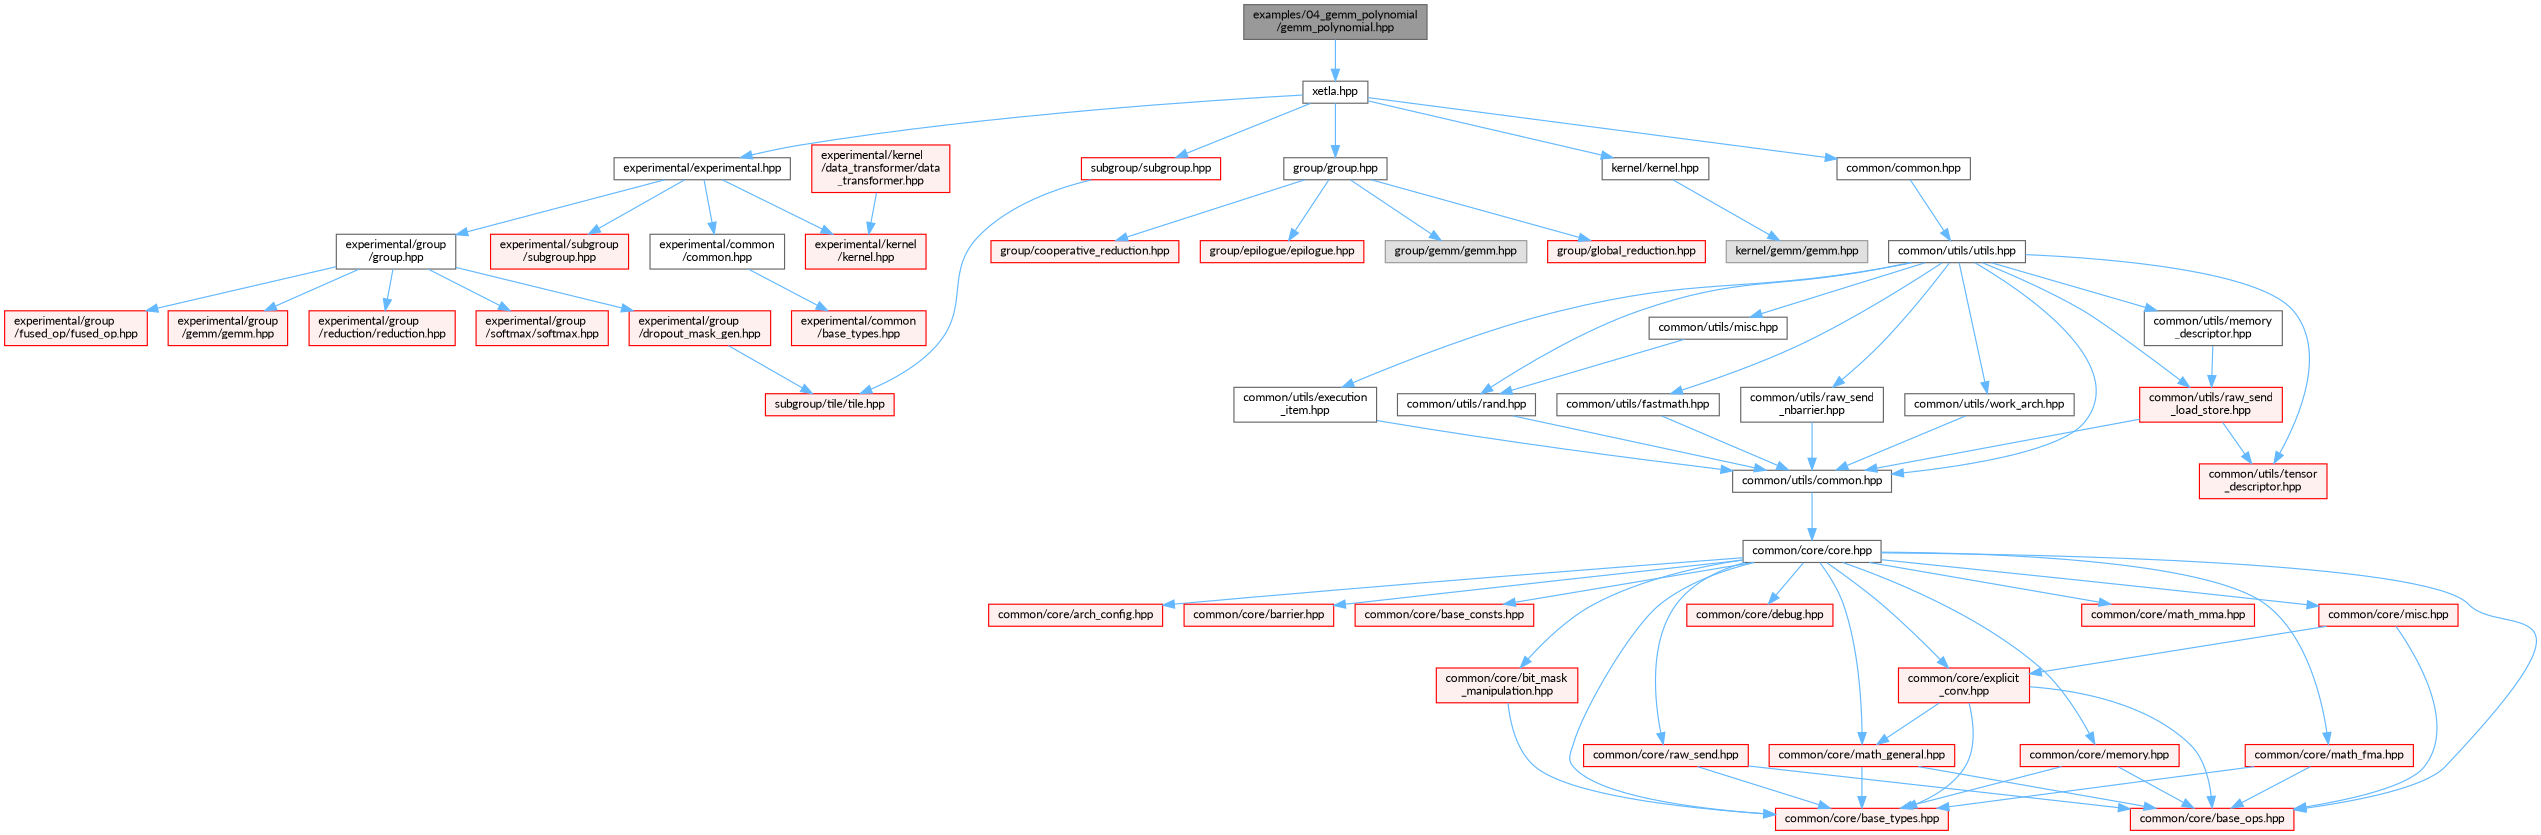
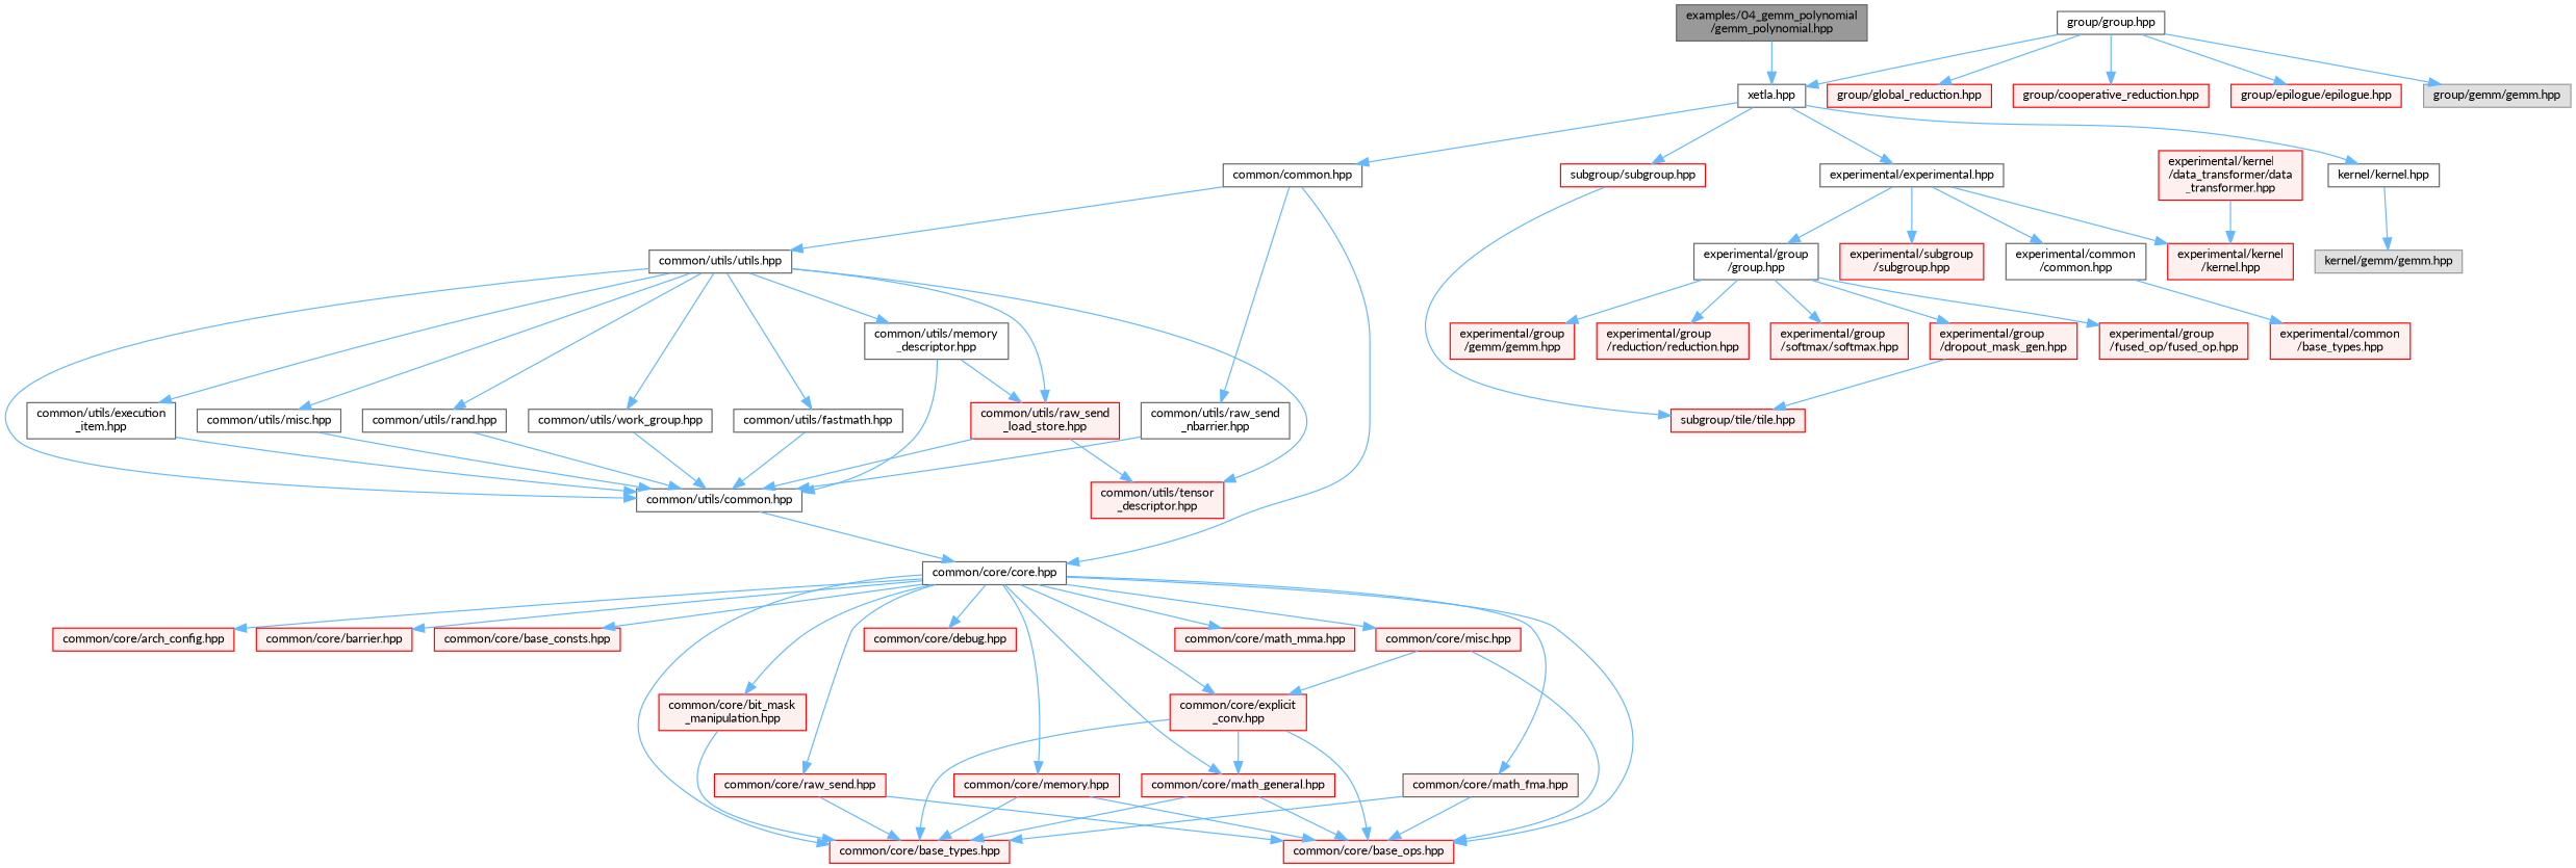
  digraph {
    fontname=Lato
    node [color=red fillcolor="#FFF0F0" fontname=Lato fontsize=10 shape=box style=filled]
    edge [color=steelblue1 fontname=Lato fontsize=10 labelfontname=Helvetica labelfontsize=10 style=solid]
    n1 [color=gray40 fillcolor=grey60 fontcolor=black height=0.2 label="examples/04_gemm_polynomial\l/gemm_polynomial.hpp" width=0.4]
    n2 [color=grey40 fillcolor=white height=0.2 label="xetla.hpp" width=0.4]
    n3 [color=grey40 fillcolor=white height=0.2 label="common/common.hpp" width=0.4]
    n4 [color=grey40 fillcolor=white height=0.2 label="experimental/experimental.hpp" width=0.4]
    n5 [color=grey40 fillcolor=white height=0.2 label="group/group.hpp" width=0.4]
    n6 [color=grey40 fillcolor=white height=0.2 label="kernel/kernel.hpp" width=0.4]
    n7 [fillcolor=white height=0.2 label="subgroup/subgroup.hpp" width=0.4]
    n8 [color=grey40 fillcolor=white height=0.2 label="common/core/core.hpp" width=0.4]
    n9 [color=grey40 fillcolor=white height=0.2 label="common/utils/utils.hpp" width=0.4]
    n10 [color=grey40 fillcolor=white height=0.2 label="experimental/common\l/common.hpp" width=0.4]
    n11 [color=grey40 fillcolor=white height=0.2 label="experimental/group\l/group.hpp" width=0.4]
    n12 [height=0.2 label="experimental/kernel\l/kernel.hpp" width=0.4]
    n13 [height=0.2 label="experimental/subgroup\l/subgroup.hpp" width=0.4]
    n14 [height=0.2 label="group/cooperative_reduction.hpp" width=0.4]
    n15 [height=0.2 label="group/epilogue/epilogue.hpp" width=0.4]
    n16 [color=grey60 fillcolor="#E0E0E0" height=0.2 label="group/gemm/gemm.hpp" width=0.4]
    n17 [height=0.2 label="group/global_reduction.hpp" width=0.4]
    n18 [color=grey60 fillcolor="#E0E0E0" height=0.2 label="kernel/gemm/gemm.hpp" width=0.4]
    n19 [height=0.2 label="subgroup/tile/tile.hpp" width=0.4]
    n20 [height=0.2 label="common/core/arch_config.hpp" width=0.4]
    n21 [height=0.2 label="common/core/barrier.hpp" width=0.4]
    n22 [height=0.2 label="common/core/base_consts.hpp" width=0.4]
    n23 [height=0.2 label="common/core/base_ops.hpp" width=0.4]
    n24 [height=0.2 label="common/core/base_types.hpp" width=0.4]
    n25 [height=0.2 label="common/core/bit_mask\l_manipulation.hpp" width=0.4]
    n26 [height=0.2 label="common/core/debug.hpp" width=0.4]
    n27 [height=0.2 label="common/core/explicit\l_conv.hpp" width=0.4]
    n28 [height=0.2 label="common/core/math_general.hpp" width=0.4]
-   n29 [height=0.2 label="common/core/math_fma.hpp" width=0.4]
+   n29 [color=grey40 height=0.2 label="common/core/math_fma.hpp" width=0.4]
    n30 [height=0.2 label="common/core/math_mma.hpp" width=0.4]
    n31 [height=0.2 label="common/core/memory.hpp" width=0.4]
    n32 [height=0.2 label="common/core/misc.hpp" width=0.4]
    n33 [height=0.2 label="common/core/raw_send.hpp" width=0.4]
    n34 [color=grey40 fillcolor=white height=0.2 label="common/utils/common.hpp" width=0.4]
    n35 [color=grey40 fillcolor=white height=0.2 label="common/utils/execution\l_item.hpp" width=0.4]
    n36 [color=grey40 fillcolor=white height=0.2 label="common/utils/fastmath.hpp" width=0.4]
    n37 [color=grey40 fillcolor=white height=0.2 label="common/utils/memory\l_descriptor.hpp" width=0.4]
    n38 [height=0.2 label="common/utils/raw_send\l_load_store.hpp" width=0.4]
    n39 [height=0.2 label="common/utils/tensor\l_descriptor.hpp" width=0.4]
    n40 [color=grey40 fillcolor=white height=0.2 label="common/utils/misc.hpp" width=0.4]
    n41 [color=grey40 fillcolor=white height=0.2 label="common/utils/rand.hpp" width=0.4]
    n42 [color=grey40 fillcolor=white height=0.2 label="common/utils/raw_send\l_nbarrier.hpp" width=0.4]
-   n43 [color=grey40 fillcolor=white height=0.2 label="common/utils/work_arch.hpp" width=0.4]
+   n43 [color=grey40 fillcolor=white height=0.2 label="common/utils/work_group.hpp" width=0.4]
    n44 [height=0.2 label="experimental/common\l/base_types.hpp" width=0.4]
    n45 [height=0.2 label="experimental/group\l/dropout_mask_gen.hpp" width=0.4]
    n46 [height=0.2 label="experimental/group\l/fused_op/fused_op.hpp" width=0.4]
    n47 [height=0.2 label="experimental/group\l/gemm/gemm.hpp" width=0.4]
    n48 [height=0.2 label="experimental/group\l/reduction/reduction.hpp" width=0.4]
    n49 [height=0.2 label="experimental/group\l/softmax/softmax.hpp" width=0.4]
    n50 [height=0.2 label="experimental/kernel\l/data_transformer/data\l_transformer.hpp" width=0.4]
    n1 -> n2
    n2 -> n3
    n2 -> n4
-   n2 -> n5
+   n5 -> n2
    n2 -> n6
    n2 -> n7
+   n3 -> n8
    n3 -> n9
    n4 -> n10
    n4 -> n11
    n4 -> n12
    n4 -> n13
    n5 -> n14
    n5 -> n15
    n5 -> n16
    n5 -> n17
    n6 -> n18
    n7 -> n19
    n8 -> n20
    n8 -> n21
    n8 -> n22
    n8 -> n23
    n8 -> n24
    n8 -> n25
    n8 -> n26
    n8 -> n27
    n8 -> n28
    n8 -> n29
    n8 -> n30
    n8 -> n31
    n8 -> n32
    n8 -> n33
    n9 -> n34
    n9 -> n35
    n9 -> n36
    n9 -> n37
    n9 -> n38
    n9 -> n39
    n9 -> n40
    n9 -> n41
-   n9 -> n42
+   n3 -> n42
    n9 -> n43
    n10 -> n44
    n11 -> n45
    n11 -> n46
    n11 -> n47
    n11 -> n48
    n11 -> n49
    n25 -> n24
    n27 -> n23
    n27 -> n24
    n27 -> n28
    n28 -> n23
    n28 -> n24
    n29 -> n23
    n29 -> n24
    n31 -> n23
    n31 -> n24
    n32 -> n23
    n32 -> n27
    n33 -> n23
    n33 -> n24
    n34 -> n8
    n35 -> n34
    n36 -> n34
+   n37 -> n34
    n37 -> n38
    n38 -> n34
    n38 -> n39
-   n40 -> n41
+   n40 -> n34
    n41 -> n34
    n42 -> n34
    n43 -> n34
    n45 -> n19
    n50 -> n12
  }
